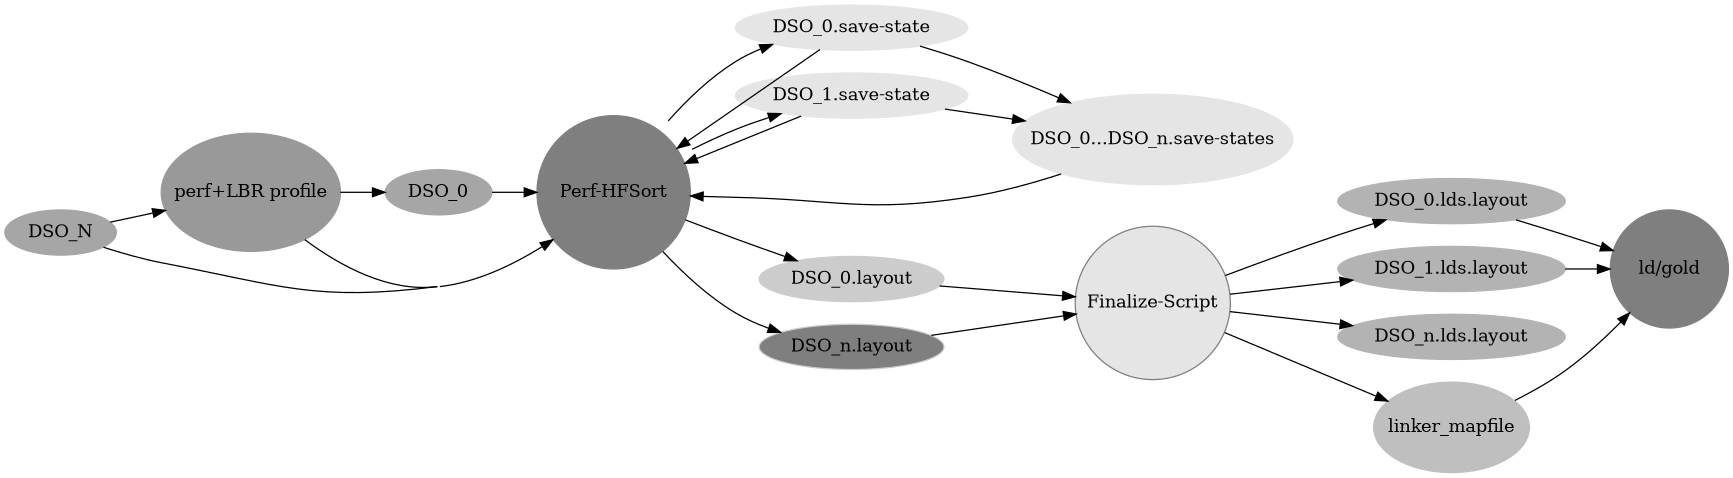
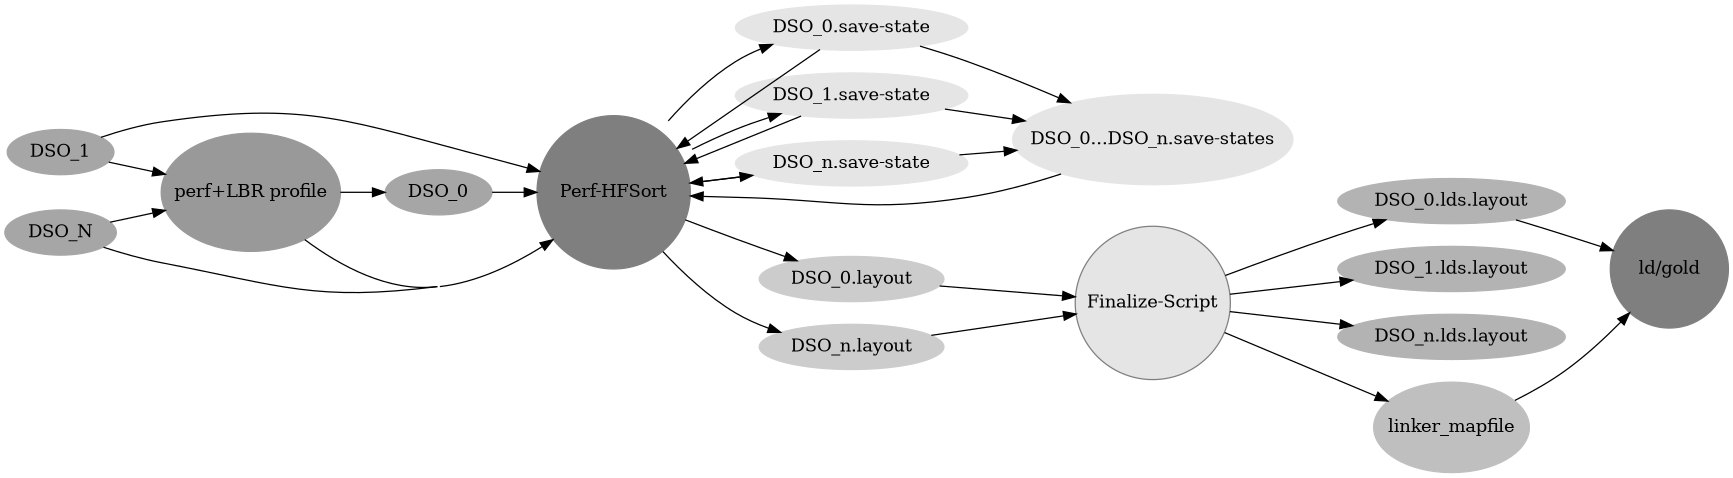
  digraph {
    concentrate=true
    fixedsize=true
    rankdir=LR
    node [color=gray90 style=filled]
    n1 [color=gray60 height=1.3 label="perf+LBR profile" width=1.3]
    n2 [color=gray50 height=1.7 label="Perf-HFSort" width=1.7]
    n3 [color=gray65 height=.5 label=DSO_0 width=.5]
    n4 [height=.5 label="DSO_0.save-state" width=.5]
    n5 [height=.5 label="DSO_1.save-state" width=.5]
+   n6 [height=.5 label="DSO_n.save-state" width=.5]
    n7 [color=gray80 height=.5 label="DSO_0.layout" width=.5]
-   n8 [color=gray80 height=.5 label="DSO_n.layout" width=.5 fillcolor=gray50]
+   n8 [color=gray80 height=.5 label="DSO_n.layout" width=.5]
    n9 [height=1 label="DSO_0...DSO_n.save-states" width=1]
    n10 [color=gray50 fillcolor=gray90 height=1.7 label="Finalize-Script" width=1.7]
    n11 [color=gray70 height=.5 label="DSO_0.lds.layout" width=.5]
    n12 [color=gray70 height=.5 label="DSO_1.lds.layout" width=.5]
    n13 [color=gray70 height=.5 label="DSO_n.lds.layout" width=.5]
    n14 [color=gray75 height=1 label=linker_mapfile width=1]
    n15 [color=gray50 height=1.3 label="ld/gold" width=1.3]
+   n16 [color=gray65 height=.5 label=DSO_1 width=.5]
    n17 [color=gray65 height=.5 label=DSO_N width=.5]
    n1 -> n2
    n1 -> n3
    n2 -> n4
    n2 -> n5
+   n2 -> n6
    n2 -> n7
    n2 -> n8
    n3 -> n2
    n4 -> n2
    n4 -> n9
    n5 -> n2
    n5 -> n9
+   n6 -> n2
+   n6 -> n9
    n7 -> n10
    n8 -> n10
    n9 -> n2
    n10 -> n11
    n10 -> n12
    n10 -> n13
    n10 -> n14
    n11 -> n15
-   n12 -> n15
    n14 -> n15
+   n16 -> n1
+   n16 -> n2
    n17 -> n1
    n17 -> n2
  }
